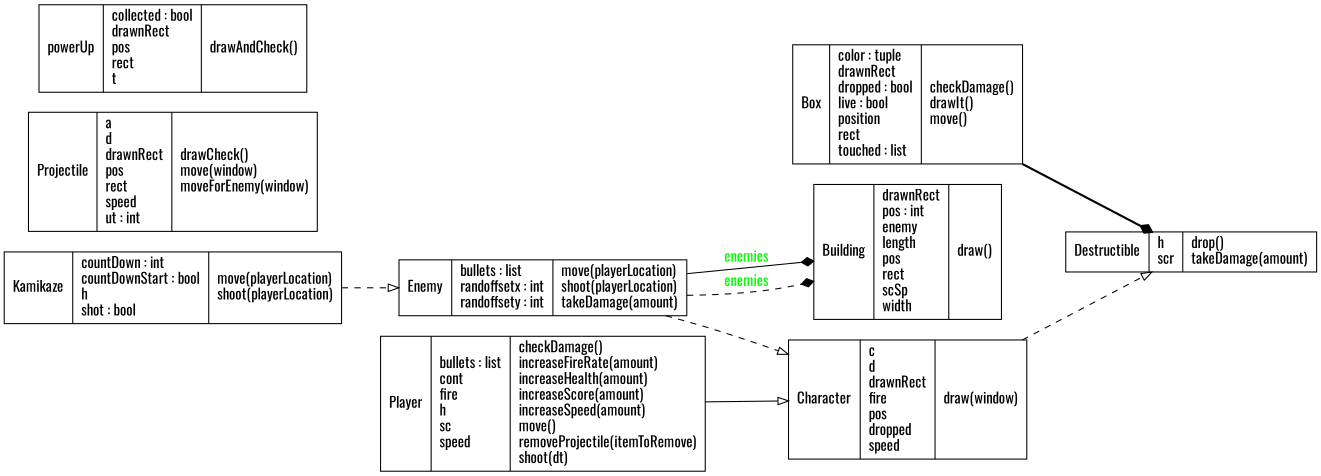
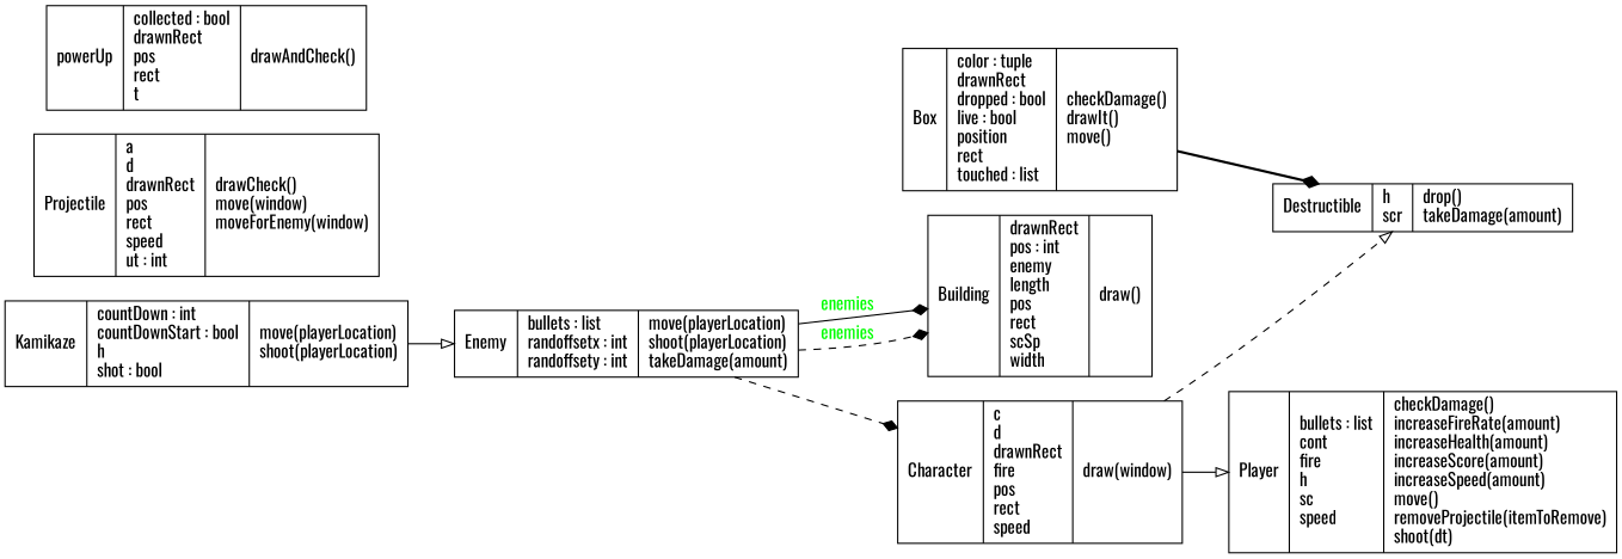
  digraph {
    fontname=Oswald
    rankdir=LR
    node [color=black fontcolor=black fontname=Oswald shape=record style=solid]
    edge [arrowhead=empty arrowtail=none fontname=Oswald style=dashed]
    n1 [label=<{Box|color : tuple<br ALIGN="LEFT"/>drawnRect<br ALIGN="LEFT"/>dropped : bool<br ALIGN="LEFT"/>live : bool<br ALIGN="LEFT"/>position<br ALIGN="LEFT"/>rect<br ALIGN="LEFT"/>touched : list<br ALIGN="LEFT"/>|checkDamage()<br ALIGN="LEFT"/>drawIt()<br ALIGN="LEFT"/>move()<br ALIGN="LEFT"/>}>]
    n2 [label=<{Destructible|h<br ALIGN="LEFT"/>scr<br ALIGN="LEFT"/>|drop()<br ALIGN="LEFT"/>takeDamage(amount)<br ALIGN="LEFT"/>}>]
    n3 [label=<{Building|drawnRect<br ALIGN="LEFT"/>pos : int<br ALIGN="LEFT"/>enemy<br ALIGN="LEFT"/>length<br ALIGN="LEFT"/>pos<br ALIGN="LEFT"/>rect<br ALIGN="LEFT"/>scSp<br ALIGN="LEFT"/>width<br ALIGN="LEFT"/>|draw()<br ALIGN="LEFT"/>}>]
-   n4 [label=<{Character|c<br ALIGN="LEFT"/>d<br ALIGN="LEFT"/>drawnRect<br ALIGN="LEFT"/>fire<br ALIGN="LEFT"/>pos<br ALIGN="LEFT"/>dropped<br ALIGN="LEFT"/>speed<br ALIGN="LEFT"/>|draw(window)<br ALIGN="LEFT"/>}>]
+   n4 [label=<{Character|c<br ALIGN="LEFT"/>d<br ALIGN="LEFT"/>drawnRect<br ALIGN="LEFT"/>fire<br ALIGN="LEFT"/>pos<br ALIGN="LEFT"/>rect<br ALIGN="LEFT"/>speed<br ALIGN="LEFT"/>|draw(window)<br ALIGN="LEFT"/>}>]
    n5 [label=<{Enemy|bullets : list<br ALIGN="LEFT"/>randoffsetx : int<br ALIGN="LEFT"/>randoffsety : int<br ALIGN="LEFT"/>|move(playerLocation)<br ALIGN="LEFT"/>shoot(playerLocation)<br ALIGN="LEFT"/>takeDamage(amount)<br ALIGN="LEFT"/>}>]
    n6 [label=<{Kamikaze|countDown : int<br ALIGN="LEFT"/>countDownStart : bool<br ALIGN="LEFT"/>h<br ALIGN="LEFT"/>shot : bool<br ALIGN="LEFT"/>|move(playerLocation)<br ALIGN="LEFT"/>shoot(playerLocation)<br ALIGN="LEFT"/>}>]
    n7 [label=<{Player|bullets : list<br ALIGN="LEFT"/>cont<br ALIGN="LEFT"/>fire<br ALIGN="LEFT"/>h<br ALIGN="LEFT"/>sc<br ALIGN="LEFT"/>speed<br ALIGN="LEFT"/>|checkDamage()<br ALIGN="LEFT"/>increaseFireRate(amount)<br ALIGN="LEFT"/>increaseHealth(amount)<br ALIGN="LEFT"/>increaseScore(amount)<br ALIGN="LEFT"/>increaseSpeed(amount)<br ALIGN="LEFT"/>move()<br ALIGN="LEFT"/>removeProjectile(itemToRemove)<br ALIGN="LEFT"/>shoot(dt)<br ALIGN="LEFT"/>}>]
    n8 [label=<{Projectile|a<br ALIGN="LEFT"/>d<br ALIGN="LEFT"/>drawnRect<br ALIGN="LEFT"/>pos<br ALIGN="LEFT"/>rect<br ALIGN="LEFT"/>speed<br ALIGN="LEFT"/>ut : int<br ALIGN="LEFT"/>|drawCheck()<br ALIGN="LEFT"/>move(window)<br ALIGN="LEFT"/>moveForEnemy(window)<br ALIGN="LEFT"/>}>]
    n9 [label=<{powerUp|collected : bool<br ALIGN="LEFT"/>drawnRect<br ALIGN="LEFT"/>pos<br ALIGN="LEFT"/>rect<br ALIGN="LEFT"/>t<br ALIGN="LEFT"/>|drawAndCheck()<br ALIGN="LEFT"/>}>]
    n1 -> n2 [arrowhead=diamond style=bold]
    n4 -> n2
    n5 -> n3 [arrowhead=diamond fontcolor=green label=enemies style=solid]
    n5 -> n3 [arrowhead=diamond fontcolor=green label=enemies]
-   n5 -> n4
-   n6 -> n5
-   n7 -> n4 [style=solid]
+   n5 -> n4 [arrowhead=diamond]
+   n6 -> n5 [style=solid]
+   n4 -> n7 [style=solid]
  }
